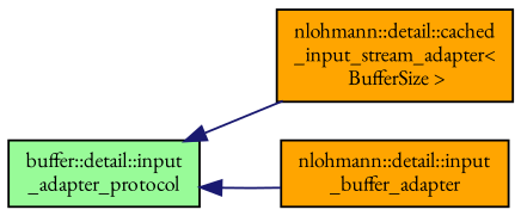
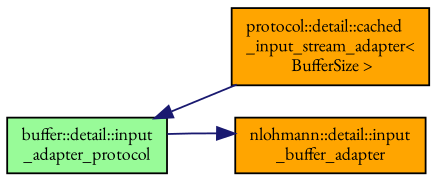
  digraph {
    fontname="EB Garamond"
    rankdir=LR
    node [color=black fillcolor=orange fontname="EB Garamond" fontsize=10 shape=record style=filled]
    edge [color=midnightblue dir=back fontname="EB Garamond" fontsize=10 labelfontname=Helvetica labelfontsize=10 style=solid]
    n1 [fillcolor=palegreen fontcolor=black height=0.2 label="buffer::detail::input\l_adapter_protocol" width=0.4]
-   n2 [height=0.2 label="nlohmann::detail::cached\l_input_stream_adapter\<\l BufferSize \>" width=0.4]
+   n2 [height=0.2 label="protocol::detail::cached\l_input_stream_adapter\<\l BufferSize \>" width=0.4]
    n3 [height=0.2 label="nlohmann::detail::input\l_buffer_adapter" width=0.4]
    n1 -> n2
-   n1 -> n3
+   n3 -> n1
  }
